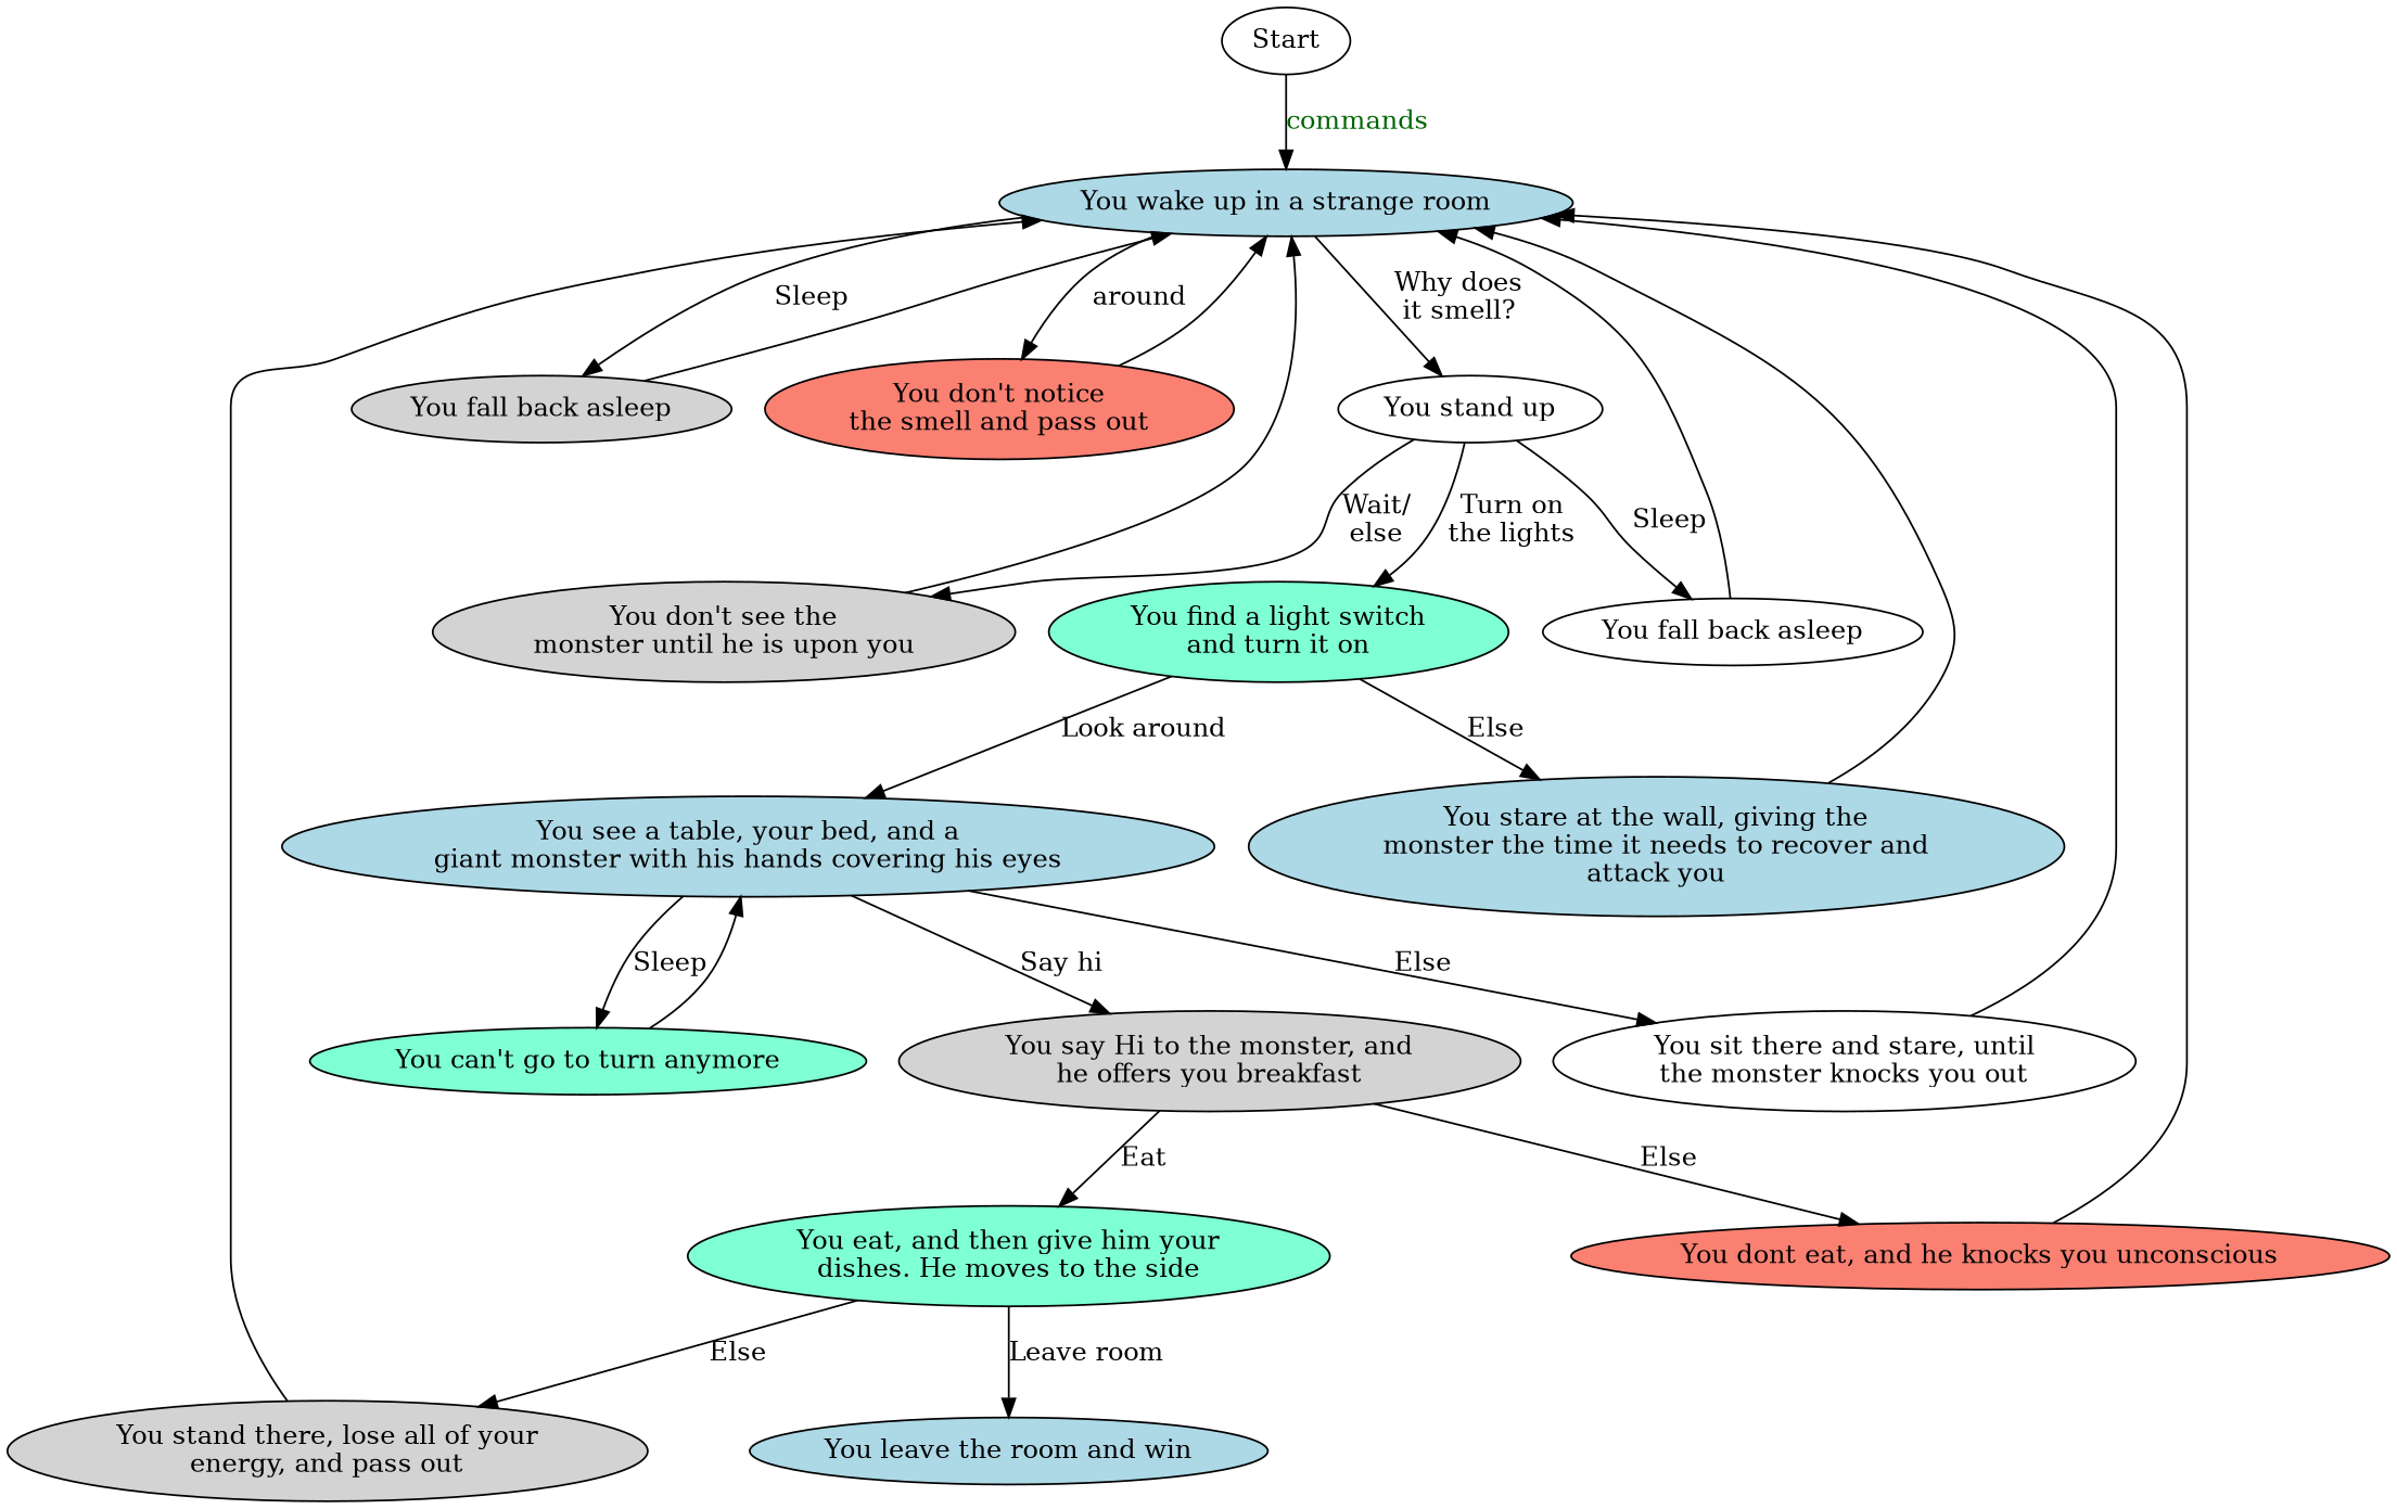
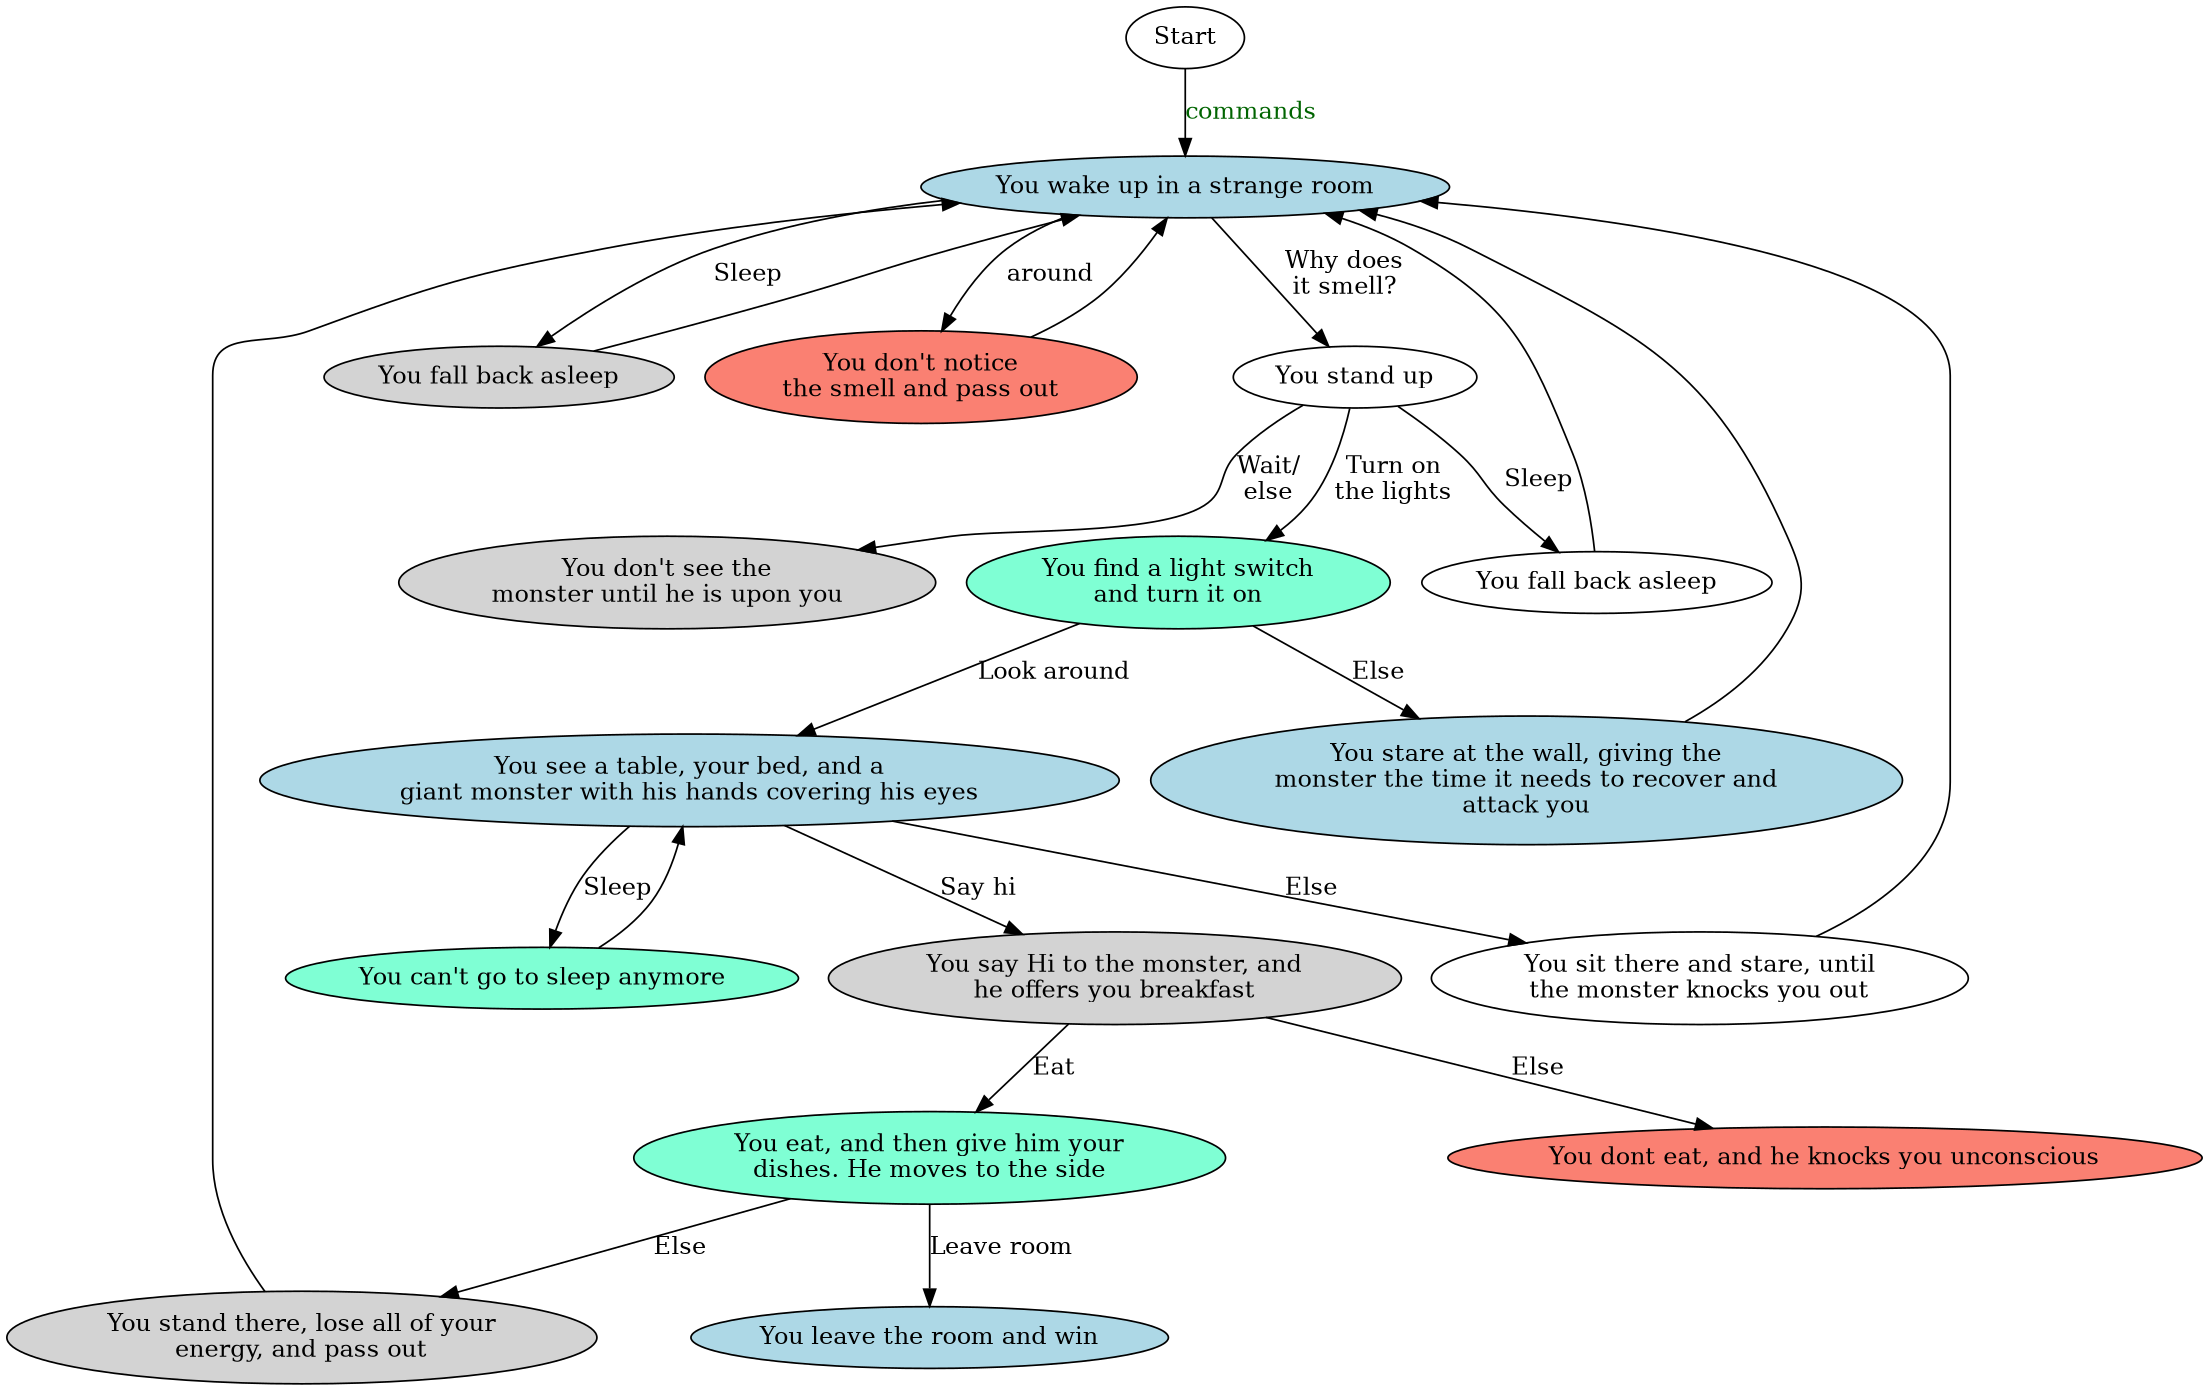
  digraph {
    node [fillcolor=white style=filled]
    n1 [label=Start]
    n2 [fillcolor=lightblue label="You wake up in a strange room"]
    n3 [label="You stand up"]
    n4 [fillcolor=lightgrey label="You fall back asleep"]
    n5 [fillcolor=salmon label="You don't notice\nthe smell and pass out"]
    n6 [fillcolor=lightgrey label="You don't see the\nmonster until he is upon you"]
    n7 [fillcolor=aquamarine label="You find a light switch\nand turn it on"]
    n8 [label="You fall back asleep"]
    n9 [fillcolor=lightblue label="You see a table, your bed, and a\ngiant monster with his hands covering his eyes"]
    n10 [fillcolor=lightblue label="You stare at the wall, giving the\nmonster the time it needs to recover and\nattack you"]
    n11 [fillcolor=lightgrey label="You say Hi to the monster, and\nhe offers you breakfast"]
-   n12 [fillcolor=aquamarine label="You can't go to turn anymore"]
+   n12 [fillcolor=aquamarine label="You can't go to sleep anymore"]
    n13 [label="You sit there and stare, until\nthe monster knocks you out"]
    n14 [fillcolor=aquamarine label="You eat, and then give him your\ndishes. He moves to the side"]
    n15 [fillcolor=salmon label="You dont eat, and he knocks you unconscious"]
    n16 [fillcolor=lightblue label="You leave the room and win"]
    n17 [fillcolor=lightgrey label="You stand there, lose all of your\nenergy, and pass out"]
    n1 -> n2 [fontcolor=darkgreen label=commands]
    n2 -> n3 [label="Why does\nit smell?"]
    n2 -> n4 [label=Sleep]
    n2 -> n5 [label=around]
    n3 -> n6 [label="Wait/\nelse"]
    n3 -> n7 [label="Turn on\nthe lights"]
    n3 -> n8 [label=Sleep]
    n4 -> n2
    n5 -> n2
-   n6 -> n2
    n7 -> n9 [label="Look around"]
    n7 -> n10 [label=Else]
    n8 -> n2
    n9 -> n11 [label="Say hi"]
    n9 -> n12 [label=Sleep]
    n9 -> n13 [label=Else]
    n10 -> n2
    n11 -> n14 [label=Eat]
    n11 -> n15 [label=Else]
    n12 -> n9
    n13 -> n2
    n14 -> n16 [label="Leave room"]
    n14 -> n17 [label=Else]
-   n15 -> n2
    n17 -> n2
  }
